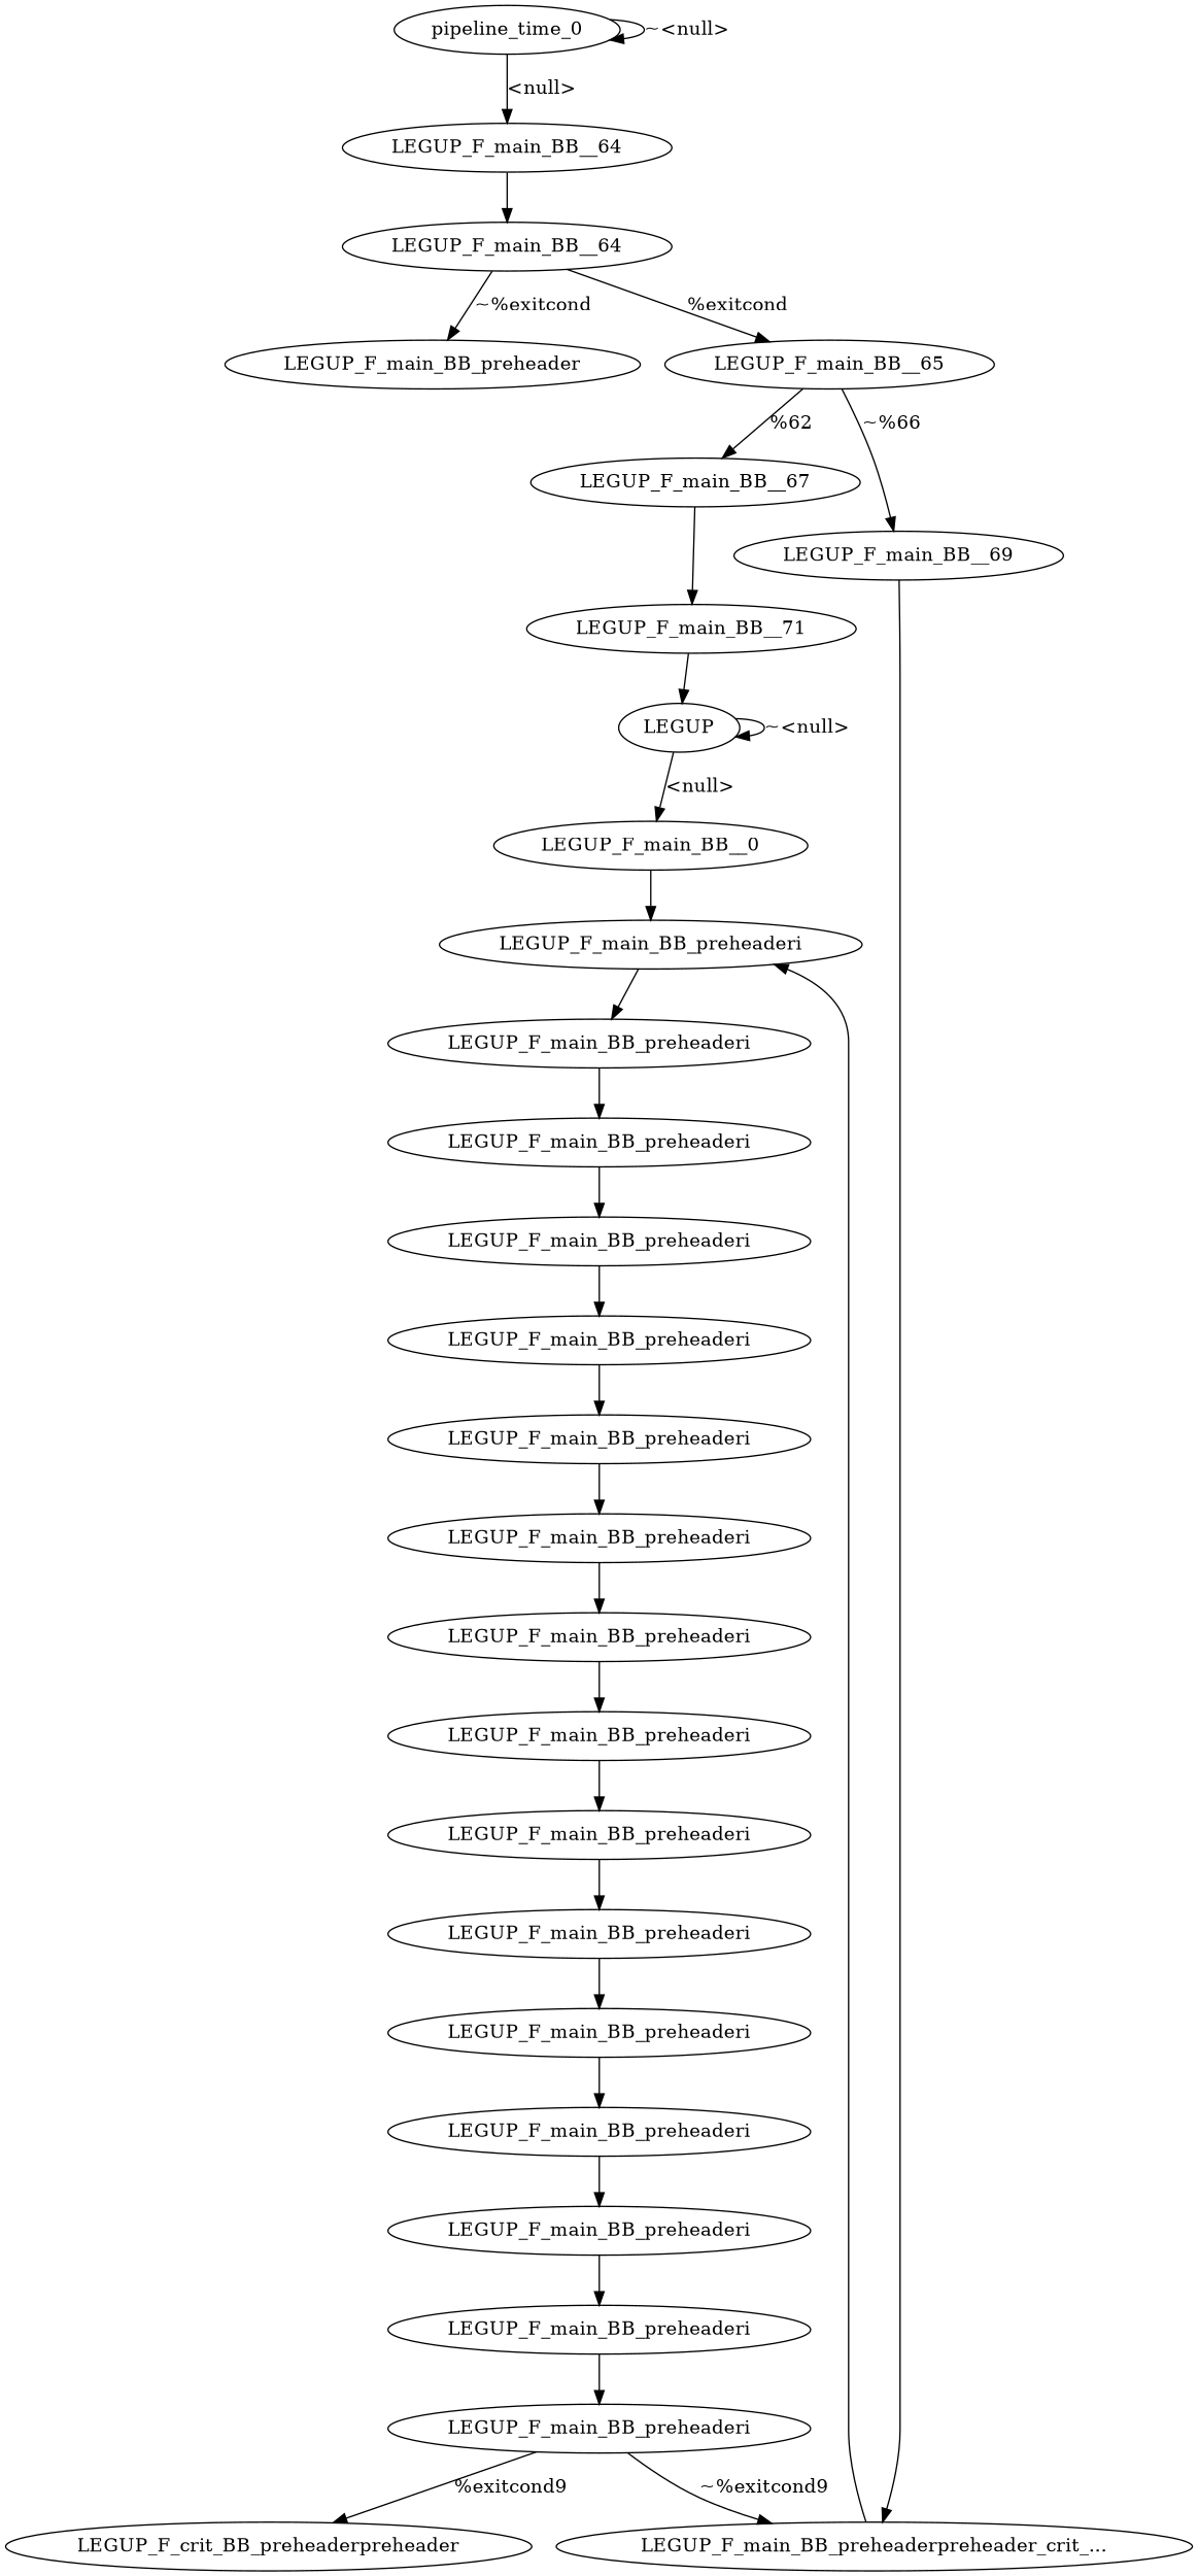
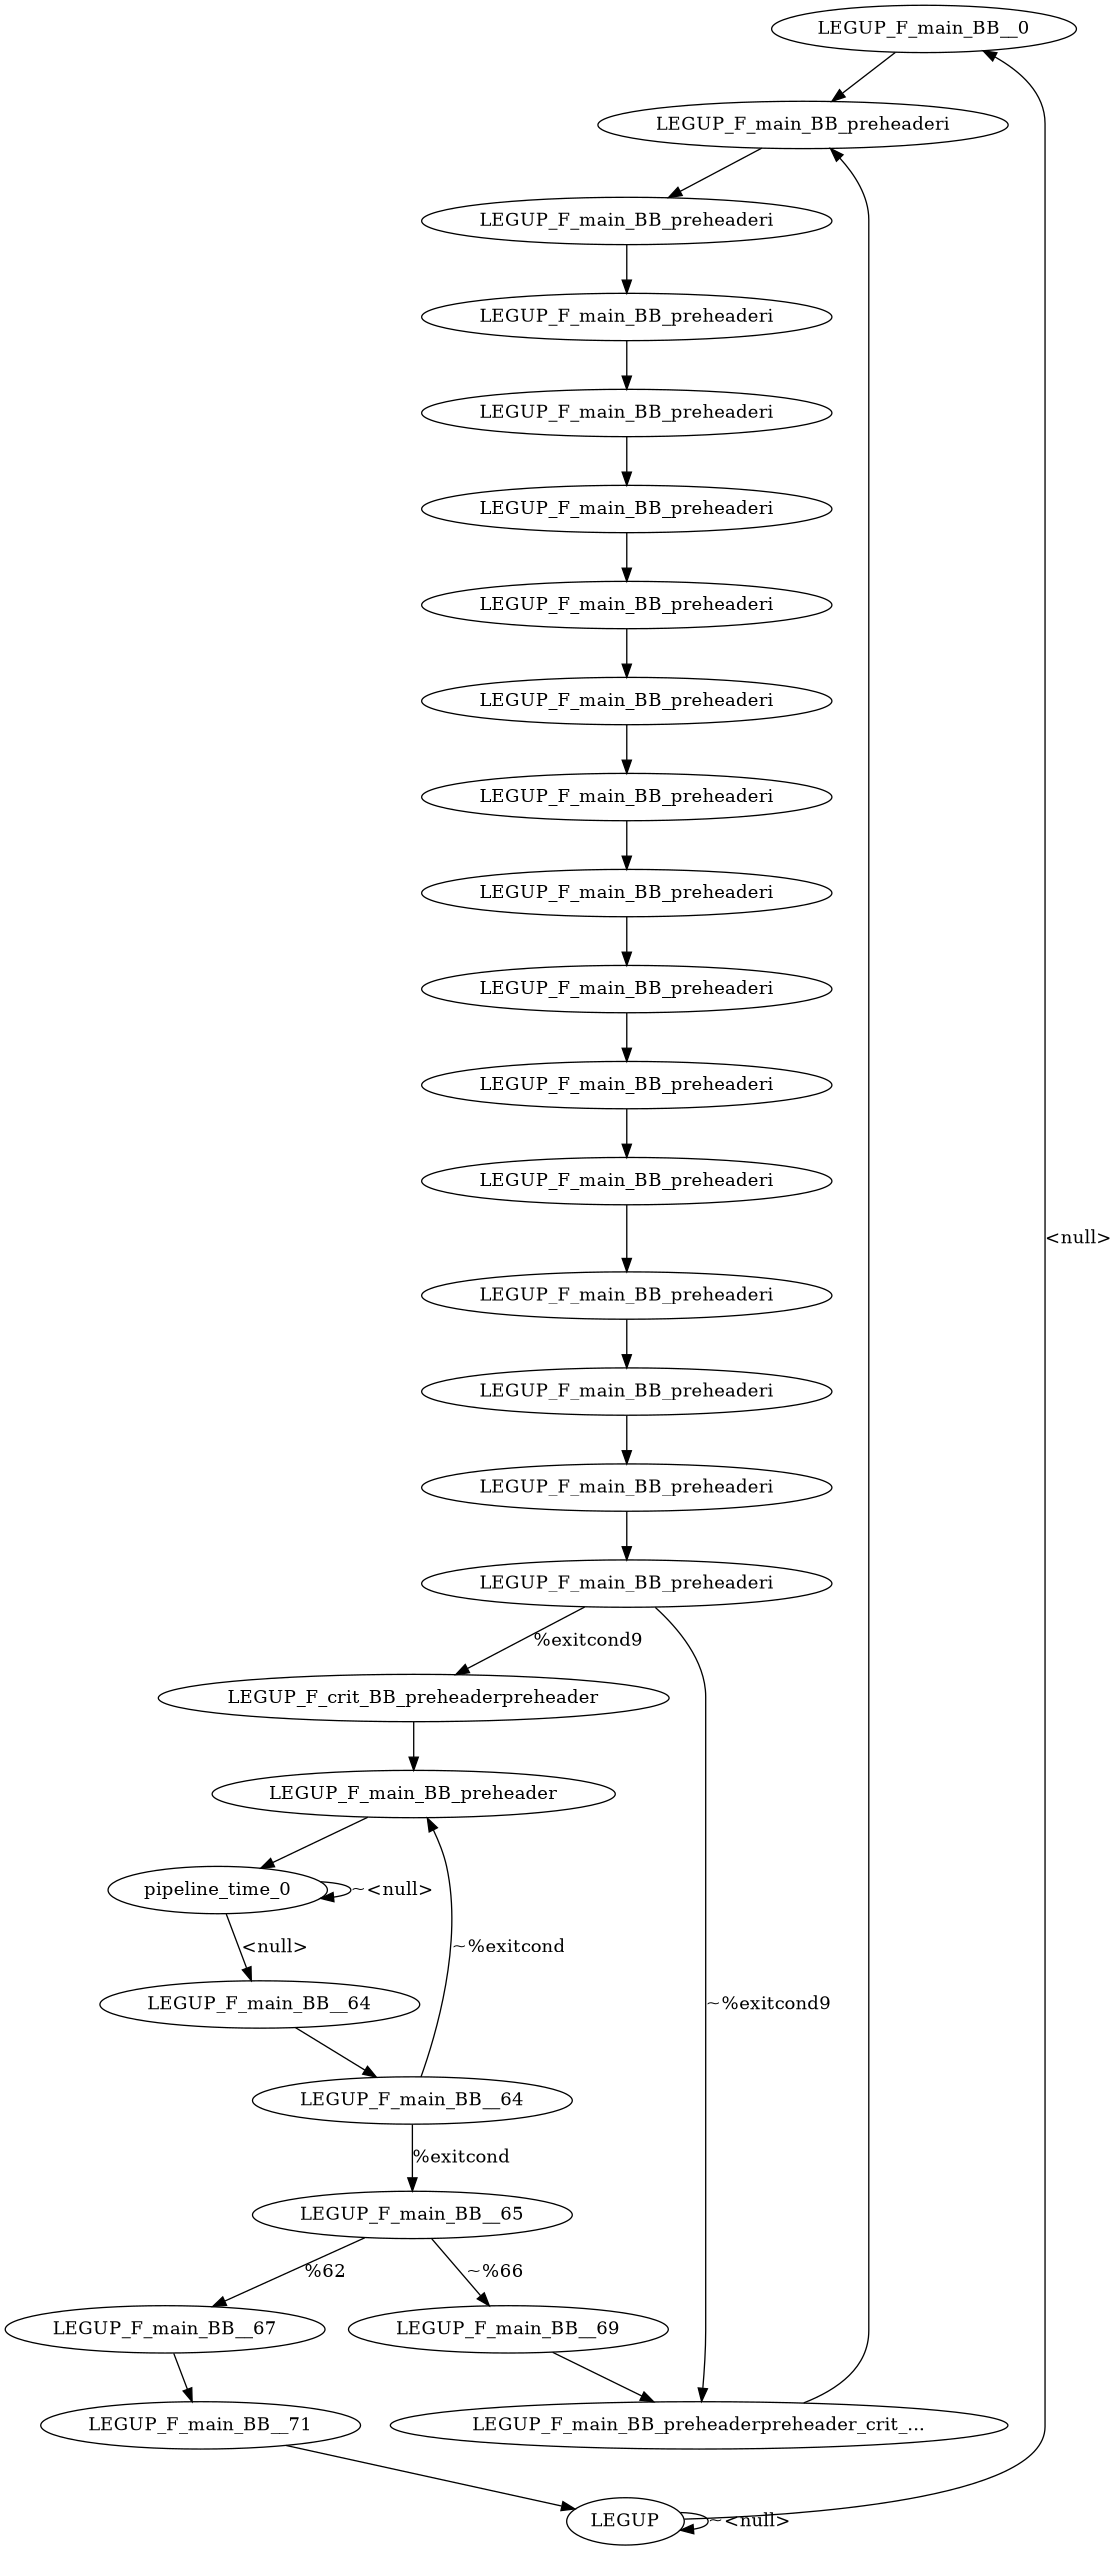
  digraph {
    n1 [label=LEGUP_F_main_BB__0]
    n2 [label=LEGUP_F_main_BB_preheaderi]
    n3 [label=LEGUP_F_main_BB_preheaderi]
    n4 [label=LEGUP]
    n5 [label=LEGUP_F_main_BB_preheaderi]
    n6 [label=LEGUP_F_main_BB_preheaderi]
    n7 [label=LEGUP_F_main_BB_preheaderi]
    n8 [label=LEGUP_F_main_BB_preheaderi]
    n9 [label=LEGUP_F_main_BB_preheaderi]
    n10 [label=LEGUP_F_main_BB_preheaderi]
    n11 [label=LEGUP_F_main_BB_preheaderi]
    n12 [label=LEGUP_F_main_BB_preheaderi]
    n13 [label=LEGUP_F_main_BB_preheaderi]
    n14 [label=LEGUP_F_main_BB_preheaderi]
    n15 [label=LEGUP_F_main_BB_preheaderi]
    n16 [label=LEGUP_F_main_BB_preheaderi]
    n17 [label=LEGUP_F_main_BB_preheaderi]
    n18 [label=LEGUP_F_main_BB_preheaderi]
    n19 [label=LEGUP_F_crit_BB_preheaderpreheader]
    n20 [label="LEGUP_F_main_BB_preheaderpreheader_crit_..."]
    n21 [label=LEGUP_F_main_BB_preheader]
    n22 [label=pipeline_time_0]
    n23 [label=LEGUP_F_main_BB__64]
    n24 [label=LEGUP_F_main_BB__64]
    n25 [label=LEGUP_F_main_BB__65]
    n26 [label=LEGUP_F_main_BB__67]
    n27 [label=LEGUP_F_main_BB__69]
    n28 [label=LEGUP_F_main_BB__71]
    n1 -> n2
    n2 -> n3
    n3 -> n5
    n4 -> n1 [label="<null>"]
    n4 -> n4 [label="~<null>"]
    n5 -> n6
    n6 -> n7
    n7 -> n8
    n8 -> n9
    n9 -> n10
    n10 -> n11
    n11 -> n12
    n12 -> n13
    n13 -> n14
    n14 -> n15
    n15 -> n16
    n16 -> n17
    n17 -> n18
    n18 -> n19 [label="%exitcond9"]
    n18 -> n20 [label="~%exitcond9"]
+   n19 -> n21
    n20 -> n2
+   n21 -> n22
    n22 -> n22 [label="~<null>"]
    n22 -> n23 [label="<null>"]
    n23 -> n24
    n24 -> n21 [label="~%exitcond"]
    n24 -> n25 [label="%exitcond"]
    n25 -> n26 [label="%62"]
    n25 -> n27 [label="~%66"]
    n26 -> n28
    n27 -> n20
    n28 -> n4
  }
